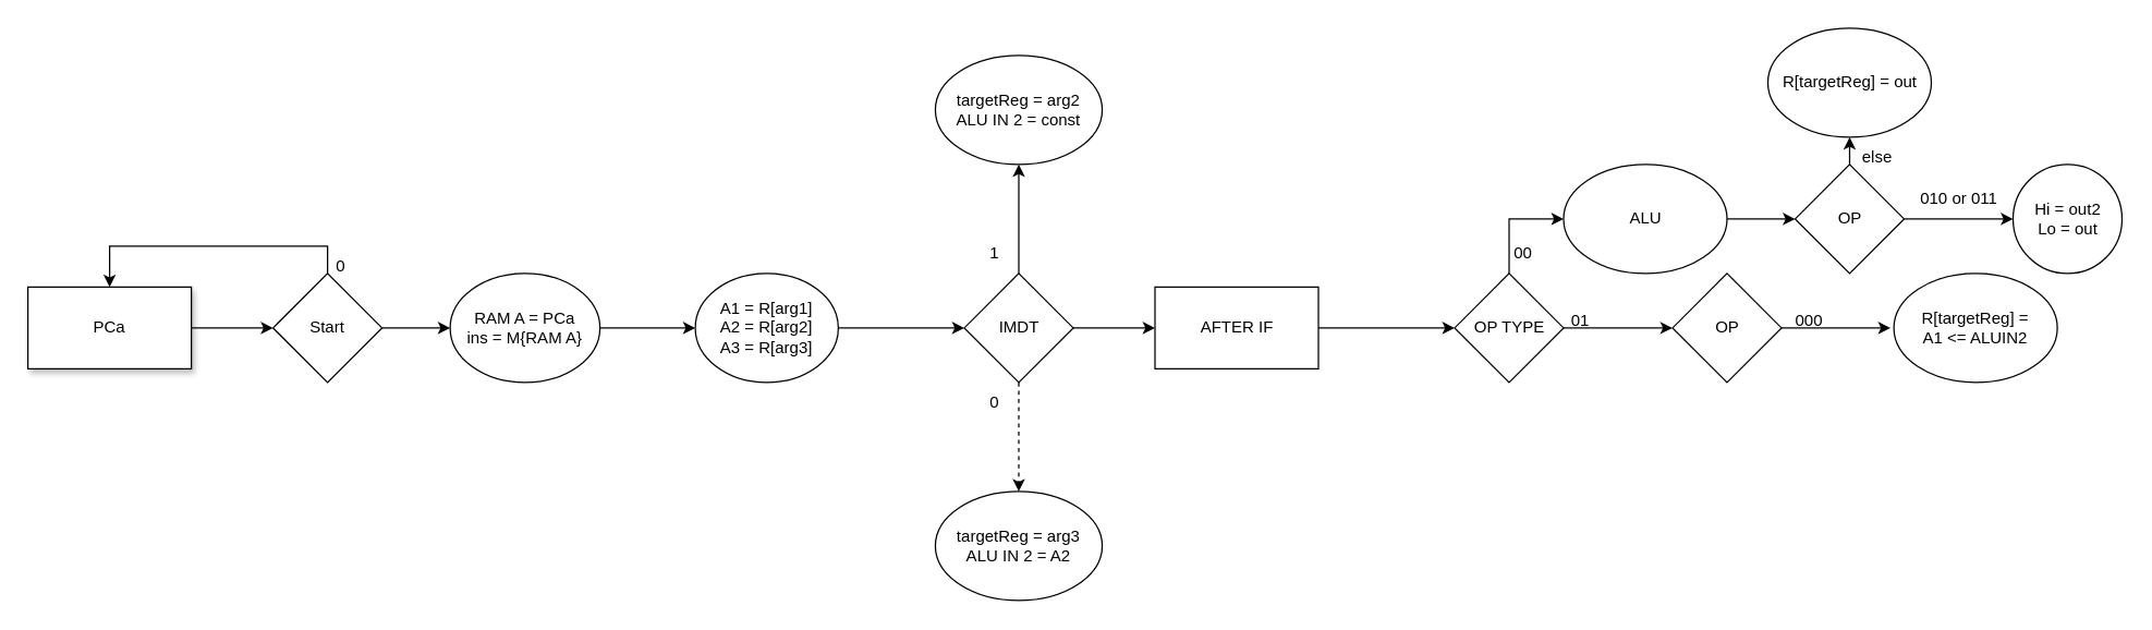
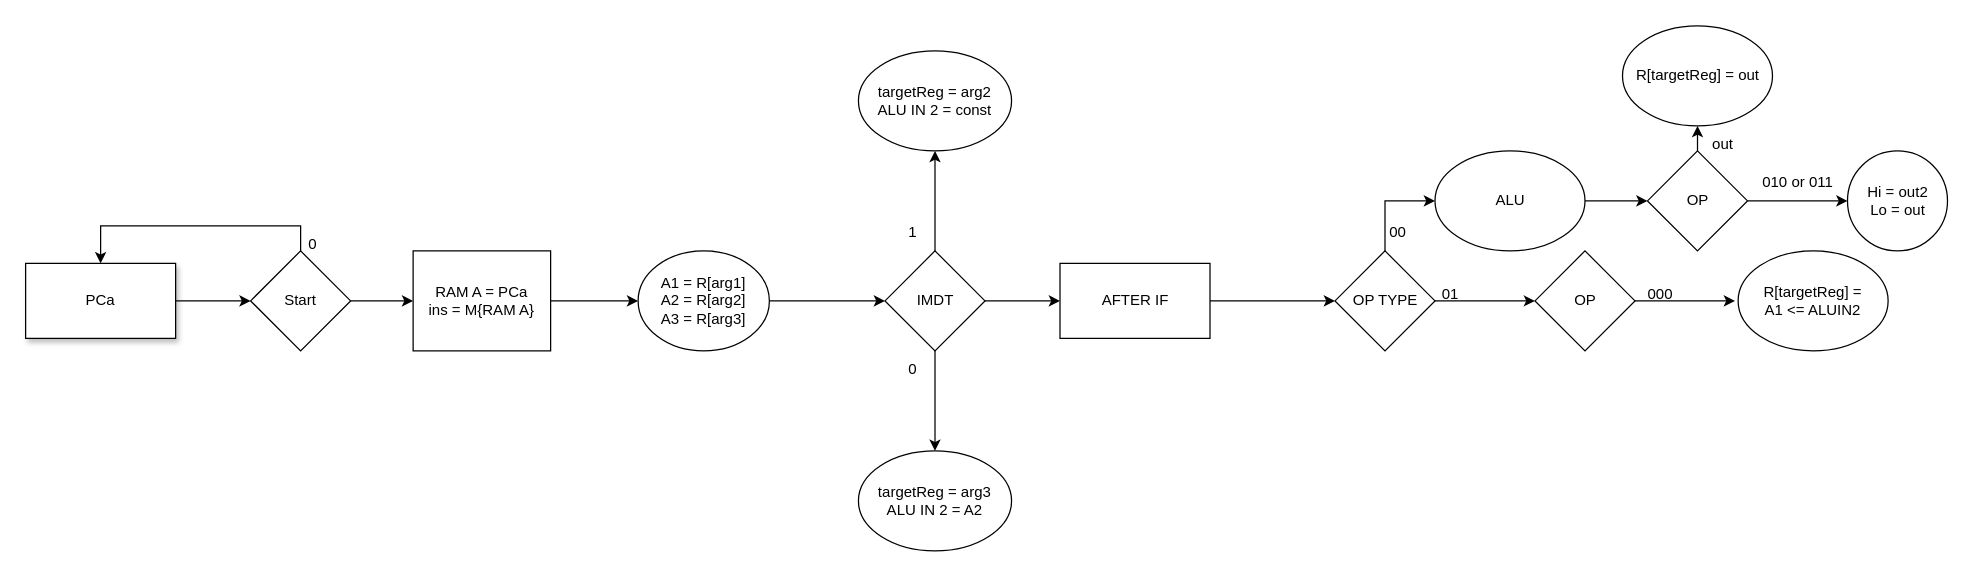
  <mxCell id="0" />
  <mxCell id="1" parent="0" />
  <mxCell id="2" value="" style="edgeStyle=orthogonalEdgeStyle;rounded=0;orthogonalLoop=1;jettySize=auto;html=1;" edge="1" parent="1" source="3" target="6"><mxGeometry relative="1" as="geometry" /></mxCell>
  <mxCell id="3" value="PCa" style="rounded=0;whiteSpace=wrap;html=1;glass=0;shadow=1;" vertex="1" parent="1"><mxGeometry x="20" y="210" width="120" height="60" as="geometry" /></mxCell>
  <mxCell id="4" style="edgeStyle=orthogonalEdgeStyle;rounded=0;orthogonalLoop=1;jettySize=auto;html=1;exitX=0.5;exitY=0;exitDx=0;exitDy=0;entryX=0.5;entryY=0;entryDx=0;entryDy=0;" edge="1" parent="1" source="6" target="3"><mxGeometry relative="1" as="geometry" /></mxCell>
  <mxCell id="5" value="" style="edgeStyle=orthogonalEdgeStyle;rounded=0;orthogonalLoop=1;jettySize=auto;html=1;" edge="1" parent="1" source="6" target="9"><mxGeometry relative="1" as="geometry" /></mxCell>
  <mxCell id="6" value="Start" style="rhombus;whiteSpace=wrap;html=1;rounded=0;" vertex="1" parent="1"><mxGeometry x="200" y="200" width="80" height="80" as="geometry" /></mxCell>
  <mxCell id="7" value="0" style="text;html=1;strokeColor=none;fillColor=none;align=center;verticalAlign=middle;whiteSpace=wrap;rounded=0;" vertex="1" parent="1"><mxGeometry x="220" y="180" width="60" height="30" as="geometry" /></mxCell>
  <mxCell id="8" value="" style="edgeStyle=orthogonalEdgeStyle;rounded=0;orthogonalLoop=1;jettySize=auto;html=1;" edge="1" parent="1" source="9" target="11"><mxGeometry relative="1" as="geometry" /></mxCell>
- <mxCell id="9" value="RAM A = PCa&lt;br&gt;ins = M{RAM A}" style="ellipse;whiteSpace=wrap;html=1;rounded=0;" vertex="1" parent="1"><mxGeometry x="330" y="200" width="110" height="80" as="geometry" /></mxCell>
+ <mxCell id="9" value="RAM A = PCa&lt;br&gt;ins = M{RAM A}" style="whiteSpace=wrap;html=1;rounded=0;" vertex="1" parent="1"><mxGeometry x="330" y="200" width="110" height="80" as="geometry" /></mxCell>
  <mxCell id="10" value="" style="edgeStyle=orthogonalEdgeStyle;rounded=0;orthogonalLoop=1;jettySize=auto;html=1;fontFamily=Helvetica;fontSize=12;fontColor=default;" edge="1" parent="1" source="11" target="15"><mxGeometry relative="1" as="geometry" /></mxCell>
  <mxCell id="11" value="A1 = R[arg1]&lt;br&gt;A2 = R[arg2]&lt;br&gt;A3 = R[arg3]" style="ellipse;whiteSpace=wrap;html=1;rounded=0;" vertex="1" parent="1"><mxGeometry x="510" y="200" width="105" height="80" as="geometry" /></mxCell>
  <mxCell id="12" value="" style="edgeStyle=orthogonalEdgeStyle;rounded=0;orthogonalLoop=1;jettySize=auto;html=1;fontFamily=Helvetica;fontSize=12;fontColor=default;" edge="1" parent="1" source="15" target="16"><mxGeometry relative="1" as="geometry" /></mxCell>
- <mxCell id="13" value="" style="edgeStyle=orthogonalEdgeStyle;rounded=0;orthogonalLoop=1;jettySize=auto;html=1;fontFamily=Helvetica;fontSize=12;fontColor=default;dashed=1;" edge="1" parent="1" source="15" target="18"><mxGeometry relative="1" as="geometry" /></mxCell>
+ <mxCell id="13" value="" style="edgeStyle=orthogonalEdgeStyle;rounded=0;orthogonalLoop=1;jettySize=auto;html=1;fontFamily=Helvetica;fontSize=12;fontColor=default;" edge="1" parent="1" source="15" target="18"><mxGeometry relative="1" as="geometry" /></mxCell>
  <mxCell id="14" value="" style="edgeStyle=orthogonalEdgeStyle;rounded=0;orthogonalLoop=1;jettySize=auto;html=1;fontFamily=Helvetica;fontSize=12;fontColor=default;" edge="1" parent="1" source="15" target="20"><mxGeometry relative="1" as="geometry" /></mxCell>
  <mxCell id="15" value="IMDT" style="rhombus;whiteSpace=wrap;html=1;rounded=0;" vertex="1" parent="1"><mxGeometry x="707.5" y="200" width="80" height="80" as="geometry" /></mxCell>
  <mxCell id="16" value="targetReg = arg2&lt;br&gt;ALU IN 2 = const" style="ellipse;whiteSpace=wrap;html=1;rounded=0;" vertex="1" parent="1"><mxGeometry x="686.25" y="40" width="122.5" height="80" as="geometry" /></mxCell>
  <mxCell id="17" value="1" style="text;html=1;strokeColor=none;fillColor=none;align=center;verticalAlign=middle;whiteSpace=wrap;rounded=0;fontFamily=Helvetica;fontSize=12;fontColor=default;" vertex="1" parent="1"><mxGeometry x="700" y="170" width="60" height="30" as="geometry" /></mxCell>
  <mxCell id="18" value="targetReg = arg3&lt;br&gt;ALU IN 2 = A2" style="ellipse;whiteSpace=wrap;html=1;rounded=0;" vertex="1" parent="1"><mxGeometry x="686.25" y="360" width="122.5" height="80" as="geometry" /></mxCell>
  <mxCell id="19" value="" style="edgeStyle=orthogonalEdgeStyle;rounded=0;orthogonalLoop=1;jettySize=auto;html=1;fontFamily=Helvetica;fontSize=12;fontColor=default;" edge="1" parent="1" source="20" target="23"><mxGeometry relative="1" as="geometry" /></mxCell>
  <mxCell id="20" value="AFTER IF" style="whiteSpace=wrap;html=1;rounded=0;" vertex="1" parent="1"><mxGeometry x="847.5" y="210" width="120" height="60" as="geometry" /></mxCell>
  <mxCell id="21" style="edgeStyle=orthogonalEdgeStyle;rounded=0;orthogonalLoop=1;jettySize=auto;html=1;exitX=0.5;exitY=0;exitDx=0;exitDy=0;entryX=0;entryY=0.5;entryDx=0;entryDy=0;fontFamily=Helvetica;fontSize=12;fontColor=default;" edge="1" parent="1" source="23" target="25"><mxGeometry relative="1" as="geometry" /></mxCell>
  <mxCell id="22" value="" style="edgeStyle=orthogonalEdgeStyle;rounded=0;orthogonalLoop=1;jettySize=auto;html=1;fontFamily=Helvetica;fontSize=12;fontColor=default;" edge="1" parent="1" source="23" target="36"><mxGeometry relative="1" as="geometry" /></mxCell>
  <mxCell id="23" value="OP TYPE" style="rhombus;whiteSpace=wrap;html=1;rounded=0;" vertex="1" parent="1"><mxGeometry x="1067.5" y="200" width="80" height="80" as="geometry" /></mxCell>
  <mxCell id="24" style="edgeStyle=orthogonalEdgeStyle;rounded=0;orthogonalLoop=1;jettySize=auto;html=1;exitX=1;exitY=0.5;exitDx=0;exitDy=0;entryX=0;entryY=0.5;entryDx=0;entryDy=0;fontFamily=Helvetica;fontSize=12;fontColor=default;" edge="1" parent="1" source="25" target="30"><mxGeometry relative="1" as="geometry" /></mxCell>
  <mxCell id="25" value="ALU" style="ellipse;whiteSpace=wrap;html=1;rounded=0;strokeColor=default;fontFamily=Helvetica;fontSize=12;fontColor=default;fillColor=default;" vertex="1" parent="1"><mxGeometry x="1147.5" y="120" width="120" height="80" as="geometry" /></mxCell>
  <mxCell id="26" value="0" style="text;html=1;strokeColor=none;fillColor=none;align=center;verticalAlign=middle;whiteSpace=wrap;rounded=0;fontFamily=Helvetica;fontSize=12;fontColor=default;" vertex="1" parent="1"><mxGeometry x="700" y="280" width="60" height="30" as="geometry" /></mxCell>
  <mxCell id="27" value="00" style="text;html=1;strokeColor=none;fillColor=none;align=center;verticalAlign=middle;whiteSpace=wrap;rounded=0;fontFamily=Helvetica;fontSize=12;fontColor=default;" vertex="1" parent="1"><mxGeometry x="1087.5" y="170" width="60" height="30" as="geometry" /></mxCell>
  <mxCell id="28" value="" style="edgeStyle=orthogonalEdgeStyle;rounded=0;orthogonalLoop=1;jettySize=auto;html=1;fontFamily=Helvetica;fontSize=12;fontColor=default;" edge="1" parent="1" source="30" target="31"><mxGeometry relative="1" as="geometry" /></mxCell>
  <mxCell id="29" style="edgeStyle=orthogonalEdgeStyle;rounded=0;orthogonalLoop=1;jettySize=auto;html=1;exitX=0.5;exitY=0;exitDx=0;exitDy=0;entryX=0.5;entryY=1;entryDx=0;entryDy=0;fontFamily=Helvetica;fontSize=12;fontColor=default;" edge="1" parent="1" source="30" target="33"><mxGeometry relative="1" as="geometry" /></mxCell>
  <mxCell id="30" value="OP" style="rhombus;whiteSpace=wrap;html=1;rounded=0;" vertex="1" parent="1"><mxGeometry x="1317.5" y="120" width="80" height="80" as="geometry" /></mxCell>
  <mxCell id="31" value="Hi = out2&lt;br&gt;Lo = out" style="ellipse;whiteSpace=wrap;html=1;rounded=0;" vertex="1" parent="1"><mxGeometry x="1477.5" y="120" width="80" height="80" as="geometry" /></mxCell>
  <mxCell id="32" value="010 or 011" style="text;html=1;strokeColor=none;fillColor=none;align=center;verticalAlign=middle;whiteSpace=wrap;rounded=0;fontFamily=Helvetica;fontSize=12;fontColor=default;" vertex="1" parent="1"><mxGeometry x="1407.5" y="130" width="60" height="30" as="geometry" /></mxCell>
  <mxCell id="33" value="R[targetReg] = out" style="ellipse;whiteSpace=wrap;html=1;rounded=0;strokeColor=default;fontFamily=Helvetica;fontSize=12;fontColor=default;fillColor=default;" vertex="1" parent="1"><mxGeometry x="1297.5" width="120" height="80" as="geometry" y="20" /></mxCell>
- <mxCell id="34" value="else" style="text;html=1;strokeColor=none;fillColor=none;align=center;verticalAlign=middle;whiteSpace=wrap;rounded=0;fontFamily=Helvetica;fontSize=12;fontColor=default;" vertex="1" parent="1"><mxGeometry x="1347.5" y="100" width="60" height="30" as="geometry" /></mxCell>
+ <mxCell id="34" value="out" style="text;html=1;strokeColor=none;fillColor=none;align=center;verticalAlign=middle;whiteSpace=wrap;rounded=0;fontFamily=Helvetica;fontSize=12;fontColor=default;" vertex="1" parent="1"><mxGeometry x="1347.5" y="100" width="60" height="30" as="geometry" /></mxCell>
  <mxCell id="35" value="" style="edgeStyle=orthogonalEdgeStyle;rounded=0;orthogonalLoop=1;jettySize=auto;html=1;fontFamily=Helvetica;fontSize=12;fontColor=default;" edge="1" parent="1" source="36"><mxGeometry relative="1" as="geometry"><mxPoint x="1387.5" y="240" as="targetPoint" /></mxGeometry></mxCell>
  <mxCell id="36" value="OP" style="rhombus;whiteSpace=wrap;html=1;rounded=0;" vertex="1" parent="1"><mxGeometry x="1227.5" y="200" width="80" height="80" as="geometry" /></mxCell>
  <mxCell id="37" value="01" style="text;html=1;strokeColor=none;fillColor=none;align=center;verticalAlign=middle;whiteSpace=wrap;rounded=0;fontFamily=Helvetica;fontSize=12;fontColor=default;" vertex="1" parent="1"><mxGeometry x="1130" y="220" width="60" height="30" as="geometry" /></mxCell>
  <mxCell id="38" value="000" style="text;html=1;strokeColor=none;fillColor=none;align=center;verticalAlign=middle;whiteSpace=wrap;rounded=0;fontFamily=Helvetica;fontSize=12;fontColor=default;" vertex="1" parent="1"><mxGeometry x="1297.5" y="220" width="60" height="30" as="geometry" /></mxCell>
  <mxCell id="39" value="R[targetReg] = &lt;br&gt;A1 &amp;lt;= ALUIN2" style="ellipse;whiteSpace=wrap;html=1;rounded=0;strokeColor=default;fontFamily=Helvetica;fontSize=12;fontColor=default;fillColor=default;" vertex="1" parent="1"><mxGeometry x="1390" y="200" width="120" height="80" as="geometry" /></mxCell>
